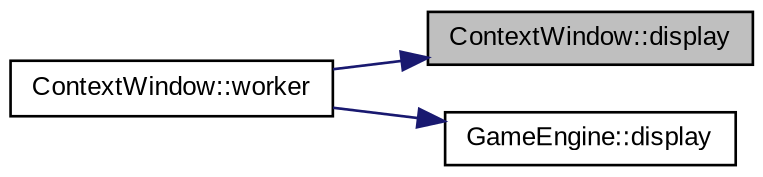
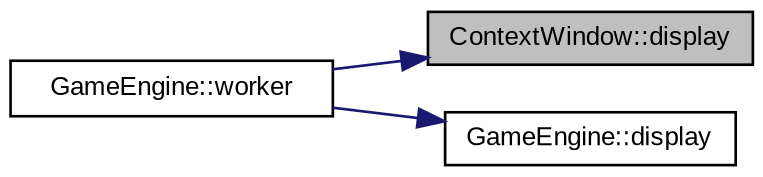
  digraph {
    fontname="Liberation Sans"
    rankdir=RL
    node [color=black fillcolor=white fontname="Liberation Sans" fontsize=10 shape=record style=filled]
    edge [color=midnightblue dir=back fontname="Liberation Sans" fontsize=10 labelfontname=Helvetica labelfontsize=10 style=solid]
    n1 [fillcolor=grey75 fontcolor=black height=0.2 label="ContextWindow::display" width=0.4]
-   n2 [height=0.2 label="ContextWindow::worker" width=0.4]
+   n2 [height=0.2 label="GameEngine::worker" width=0.4]
    n3 [height=0.2 label="GameEngine::display" width=0.4]
    n1 -> n2
    n3 -> n2
  }
